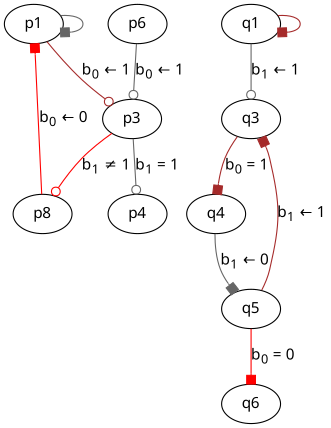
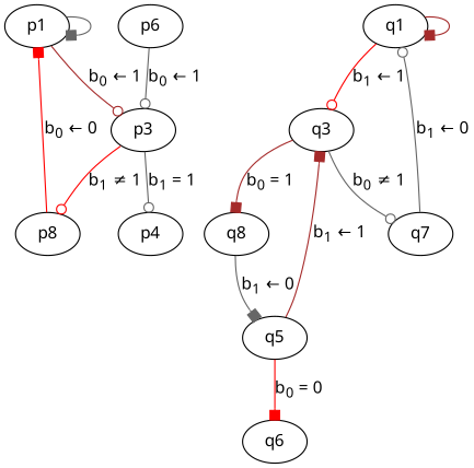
  digraph {
    fontname="Noto Sans"
    node [fontname="Noto Sans"]
    edge [arrowhead=box color=gray40 fontname="Noto Sans"]
    p1
    p3
    p4
    n4 [label=p8]
    p6
    q1
    q3
-   q4
+   q4 [label=q8]
+   q7
    q5
    q6
    p1 -> p1
    p1 -> p3 [arrowhead=odot color=brown label=<b<sub>0</sub> ← 1>]
    p3 -> p4 [arrowhead=odot label=<b<sub>1</sub> = 1>]
    p3 -> n4 [arrowhead=odot color=red label=<b<sub>1</sub> ≠ 1>]
    n4 -> p1 [color=red label=<b<sub>0</sub> ← 0>]
    p6 -> p3 [arrowhead=odot label=<b<sub>0</sub> ← 1>]
    q1 -> q1 [color=brown]
-   q1 -> q3 [arrowhead=odot label=<b<sub>1</sub> ← 1>]
+   q1 -> q3 [arrowhead=odot color=red label=<b<sub>1</sub> ← 1>]
    q3 -> q4 [color=brown label=<b<sub>0</sub> = 1>]
+   q3 -> q7 [arrowhead=odot label=<b<sub>0</sub> ≠ 1>]
    q4 -> q5 [label=<b<sub>1</sub> ← 0>]
+   q7 -> q1 [arrowhead=odot label=<b<sub>1</sub> ← 0>]
    q5 -> q3 [color=brown label=<b<sub>1</sub> ← 1>]
    q5 -> q6 [color=red label=<b<sub>0</sub> = 0>]
  }
